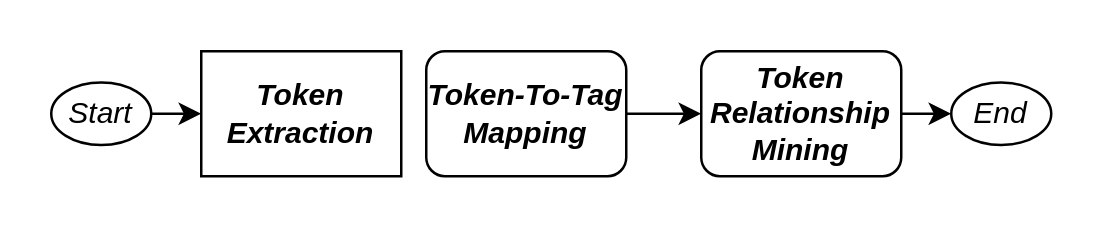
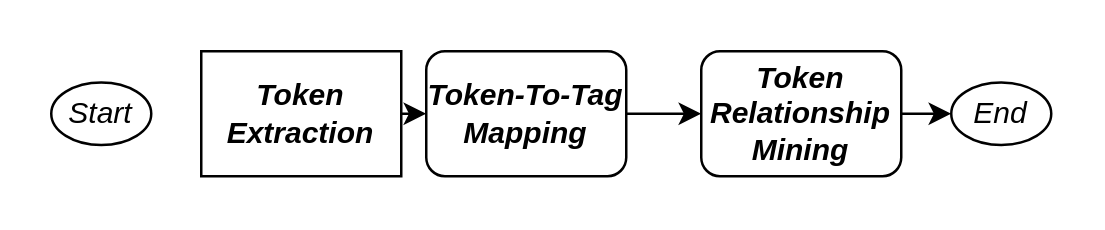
  <mxCell id="0" />
  <mxCell id="1" parent="0" />
+ <mxCell id="2" style="edgeStyle=orthogonalEdgeStyle;rounded=0;orthogonalLoop=1;jettySize=auto;html=1;exitX=1;exitY=0.5;exitDx=0;exitDy=0;entryX=0;entryY=0.5;entryDx=0;entryDy=0;" parent="1" source="3" target="5" edge="1"><mxGeometry relative="1" as="geometry" /></mxCell>
  <mxCell id="3" value="Token&lt;br&gt;Extraction" style="whiteSpace=wrap;html=1;fontStyle=3;rounded=0;" parent="1" vertex="1"><mxGeometry x="80" y="20" width="80" height="50" as="geometry" /></mxCell>
  <mxCell id="4" style="edgeStyle=orthogonalEdgeStyle;rounded=0;orthogonalLoop=1;jettySize=auto;html=1;exitX=1;exitY=0.5;exitDx=0;exitDy=0;entryX=0;entryY=0.5;entryDx=0;entryDy=0;" parent="1" source="5" target="7" edge="1"><mxGeometry relative="1" as="geometry" /></mxCell>
  <mxCell id="5" value="Token-To-Tag&lt;br&gt;Mapping" style="rounded=1;whiteSpace=wrap;html=1;fontStyle=3" parent="1" vertex="1"><mxGeometry x="170" y="20" width="80" height="50" as="geometry" /></mxCell>
  <mxCell id="6" style="edgeStyle=orthogonalEdgeStyle;rounded=0;orthogonalLoop=1;jettySize=auto;html=1;exitX=1;exitY=0.5;exitDx=0;exitDy=0;entryX=0;entryY=0.5;entryDx=0;entryDy=0;" parent="1" source="7" target="10" edge="1"><mxGeometry relative="1" as="geometry" /></mxCell>
  <mxCell id="7" value="Token&lt;br&gt;Relationship&lt;br&gt;Mining" style="rounded=1;whiteSpace=wrap;html=1;fontStyle=3" parent="1" vertex="1"><mxGeometry x="280" y="20" width="80" height="50" as="geometry" /></mxCell>
- <mxCell id="8" style="edgeStyle=orthogonalEdgeStyle;rounded=0;orthogonalLoop=1;jettySize=auto;html=1;exitX=1;exitY=0.5;exitDx=0;exitDy=0;entryX=0;entryY=0.5;entryDx=0;entryDy=0;" parent="1" source="9" target="3" edge="1"><mxGeometry relative="1" as="geometry" /></mxCell>
  <mxCell id="9" value="Start" style="ellipse;whiteSpace=wrap;html=1;fontStyle=2" parent="1" vertex="1"><mxGeometry x="20" y="32.5" width="40" height="25" as="geometry" /></mxCell>
  <mxCell id="10" value="End" style="ellipse;whiteSpace=wrap;html=1;fontStyle=2" parent="1" vertex="1"><mxGeometry x="380" y="32.5" width="40" height="25" as="geometry" /></mxCell>
